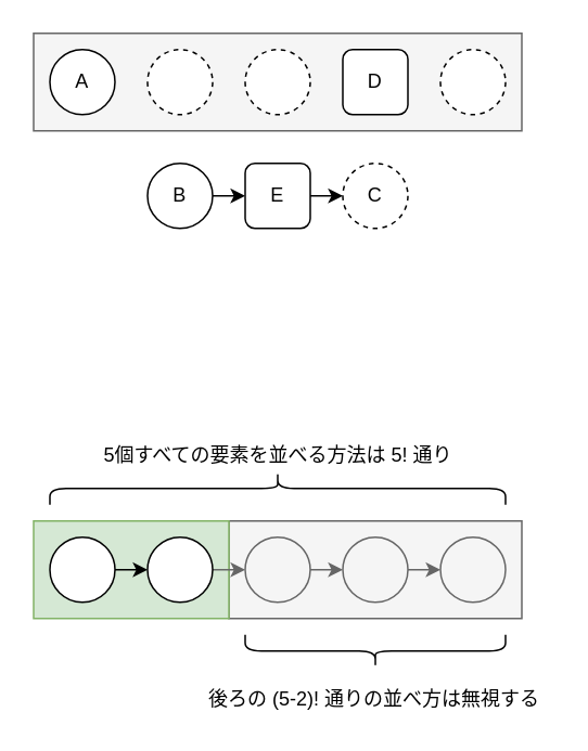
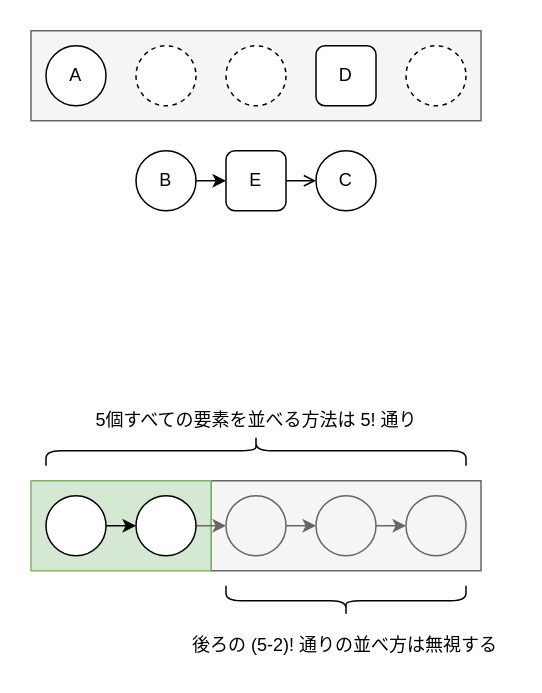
  <mxCell id="0" />
  <mxCell id="1" parent="0" />
  <mxCell id="2" value="" style="rounded=0;whiteSpace=wrap;html=1;fillColor=#f5f5f5;strokeColor=#666666;fontColor=#333333;" parent="1" vertex="1"><mxGeometry x="140" y="320" width="180" height="60" as="geometry" /></mxCell>
  <mxCell id="3" value="" style="rounded=0;whiteSpace=wrap;html=1;fillColor=#d5e8d4;strokeColor=#82b366;" parent="1" vertex="1"><mxGeometry x="20" y="320" width="120" height="60" as="geometry" /></mxCell>
  <mxCell id="4" value="" style="rounded=0;whiteSpace=wrap;html=1;fillColor=#f5f5f5;strokeColor=#666666;fontColor=#333333;" parent="1" vertex="1"><mxGeometry x="20" y="20" width="300" height="60" as="geometry" /></mxCell>
  <mxCell id="5" value="A" style="ellipse;whiteSpace=wrap;html=1;aspect=fixed;" parent="1" vertex="1"><mxGeometry x="30" y="30" width="40" height="40" as="geometry" /></mxCell>
  <mxCell id="6" style="edgeStyle=orthogonalEdgeStyle;rounded=0;orthogonalLoop=1;jettySize=auto;html=1;exitX=1;exitY=0.5;exitDx=0;exitDy=0;entryX=0;entryY=0.5;entryDx=0;entryDy=0;" parent="1" source="7" target="11" edge="1"><mxGeometry relative="1" as="geometry" /></mxCell>
  <mxCell id="7" value="B" style="ellipse;whiteSpace=wrap;html=1;aspect=fixed;" parent="1" vertex="1"><mxGeometry x="90" y="100" width="40" height="40" as="geometry" /></mxCell>
  <mxCell id="8" value="D" style="whiteSpace=wrap;html=1;aspect=fixed;rounded=1;" parent="1" vertex="1"><mxGeometry x="210" y="30" width="40" height="40" as="geometry" /></mxCell>
- <mxCell id="9" value="C" style="ellipse;whiteSpace=wrap;html=1;aspect=fixed;dashed=1;" parent="1" vertex="1"><mxGeometry x="210" y="100" width="40" height="40" as="geometry" /></mxCell>
- <mxCell id="10" style="edgeStyle=orthogonalEdgeStyle;rounded=0;orthogonalLoop=1;jettySize=auto;html=1;exitX=1;exitY=0.5;exitDx=0;exitDy=0;entryX=0;entryY=0.5;entryDx=0;entryDy=0;" parent="1" source="11" target="9" edge="1"><mxGeometry relative="1" as="geometry" /></mxCell>
+ <mxCell id="9" value="C" style="ellipse;whiteSpace=wrap;html=1;aspect=fixed;" parent="1" vertex="1"><mxGeometry x="210" y="100" width="40" height="40" as="geometry" /></mxCell>
+ <mxCell id="10" style="edgeStyle=orthogonalEdgeStyle;rounded=0;orthogonalLoop=1;jettySize=auto;html=1;exitX=1;exitY=0.5;exitDx=0;exitDy=0;entryX=0;entryY=0.5;entryDx=0;entryDy=0;endArrow=open;" parent="1" source="11" target="9" edge="1"><mxGeometry relative="1" as="geometry" /></mxCell>
  <mxCell id="11" value="E" style="whiteSpace=wrap;html=1;aspect=fixed;rounded=1;" parent="1" vertex="1"><mxGeometry x="150" y="100" width="40" height="40" as="geometry" /></mxCell>
  <mxCell id="12" value="" style="ellipse;whiteSpace=wrap;html=1;aspect=fixed;dashed=1;" parent="1" vertex="1"><mxGeometry x="90" y="30" width="40" height="40" as="geometry" /></mxCell>
  <mxCell id="13" value="" style="ellipse;whiteSpace=wrap;html=1;aspect=fixed;dashed=1;" parent="1" vertex="1"><mxGeometry x="150" y="30" width="40" height="40" as="geometry" /></mxCell>
  <mxCell id="14" value="" style="ellipse;whiteSpace=wrap;html=1;aspect=fixed;dashed=1;" parent="1" vertex="1"><mxGeometry x="270" y="30" width="40" height="40" as="geometry" /></mxCell>
  <mxCell id="15" style="edgeStyle=orthogonalEdgeStyle;rounded=0;orthogonalLoop=1;jettySize=auto;html=1;exitX=1;exitY=0.5;exitDx=0;exitDy=0;entryX=0;entryY=0.5;entryDx=0;entryDy=0;" parent="1" source="16" target="20" edge="1"><mxGeometry relative="1" as="geometry" /></mxCell>
  <mxCell id="16" value="" style="ellipse;whiteSpace=wrap;html=1;aspect=fixed;" parent="1" vertex="1"><mxGeometry x="30" y="330" width="40" height="40" as="geometry" /></mxCell>
  <mxCell id="17" style="edgeStyle=orthogonalEdgeStyle;rounded=0;orthogonalLoop=1;jettySize=auto;html=1;exitX=1;exitY=0.5;exitDx=0;exitDy=0;entryX=0;entryY=0.5;entryDx=0;entryDy=0;fillColor=#f5f5f5;strokeColor=#666666;" parent="1" source="18" target="23" edge="1"><mxGeometry relative="1" as="geometry" /></mxCell>
  <mxCell id="18" value="" style="ellipse;whiteSpace=wrap;html=1;aspect=fixed;fillColor=#f5f5f5;strokeColor=#666666;fontColor=#333333;" parent="1" vertex="1"><mxGeometry x="150" y="330" width="40" height="40" as="geometry" /></mxCell>
  <mxCell id="19" style="edgeStyle=orthogonalEdgeStyle;rounded=0;orthogonalLoop=1;jettySize=auto;html=1;exitX=1;exitY=0.5;exitDx=0;exitDy=0;entryX=0;entryY=0.5;entryDx=0;entryDy=0;fillColor=#f5f5f5;strokeColor=#666666;" parent="1" source="20" target="18" edge="1"><mxGeometry relative="1" as="geometry" /></mxCell>
  <mxCell id="20" value="" style="ellipse;whiteSpace=wrap;html=1;aspect=fixed;" parent="1" vertex="1"><mxGeometry x="90" y="330" width="40" height="40" as="geometry" /></mxCell>
  <mxCell id="21" value="" style="ellipse;whiteSpace=wrap;html=1;aspect=fixed;fillColor=#f5f5f5;strokeColor=#666666;fontColor=#333333;" parent="1" vertex="1"><mxGeometry x="270" y="330" width="40" height="40" as="geometry" /></mxCell>
  <mxCell id="22" style="edgeStyle=orthogonalEdgeStyle;rounded=0;orthogonalLoop=1;jettySize=auto;html=1;exitX=1;exitY=0.5;exitDx=0;exitDy=0;entryX=0;entryY=0.5;entryDx=0;entryDy=0;fillColor=#f5f5f5;strokeColor=#666666;" parent="1" source="23" target="21" edge="1"><mxGeometry relative="1" as="geometry" /></mxCell>
  <mxCell id="23" value="" style="ellipse;whiteSpace=wrap;html=1;aspect=fixed;fillColor=#f5f5f5;strokeColor=#666666;fontColor=#333333;" parent="1" vertex="1"><mxGeometry x="210" y="330" width="40" height="40" as="geometry" /></mxCell>
  <mxCell id="24" value="5個すべての要素を並べる方法は 5! 通り" style="text;html=1;align=center;verticalAlign=middle;resizable=0;points=[];autosize=1;" parent="1" vertex="1"><mxGeometry x="55" y="270" width="230" height="20" as="geometry" /></mxCell>
  <mxCell id="25" value="後ろの (5-2)! 通りの並べ方は無視する" style="text;html=1;align=center;verticalAlign=middle;resizable=0;points=[];autosize=1;" parent="1" vertex="1"><mxGeometry x="119" y="420" width="220" height="20" as="geometry" /></mxCell>
  <mxCell id="26" value="" style="shape=curlyBracket;whiteSpace=wrap;html=1;rounded=1;direction=north;" vertex="1" parent="1"><mxGeometry x="150" y="390" width="160" height="20" as="geometry" /></mxCell>
  <mxCell id="27" value="" style="shape=curlyBracket;whiteSpace=wrap;html=1;rounded=1;direction=south;" vertex="1" parent="1"><mxGeometry x="30" y="290" width="280" height="20" as="geometry" /></mxCell>
